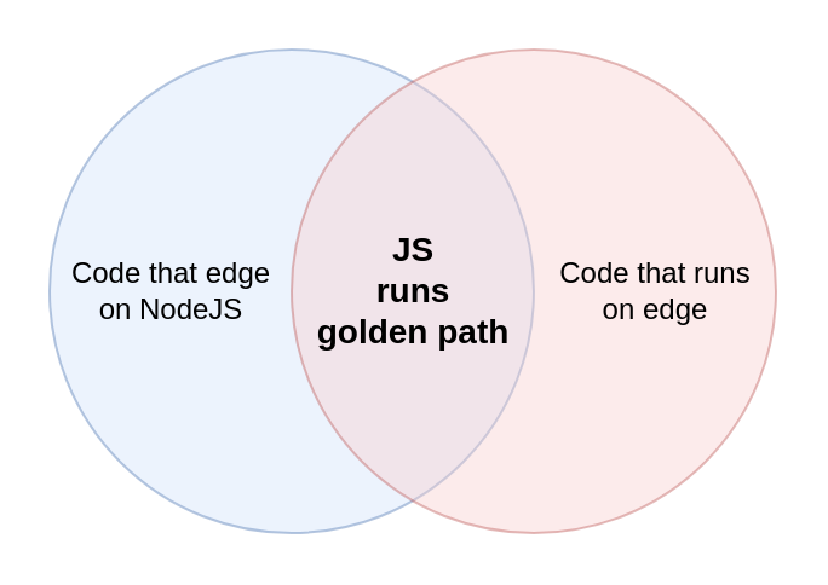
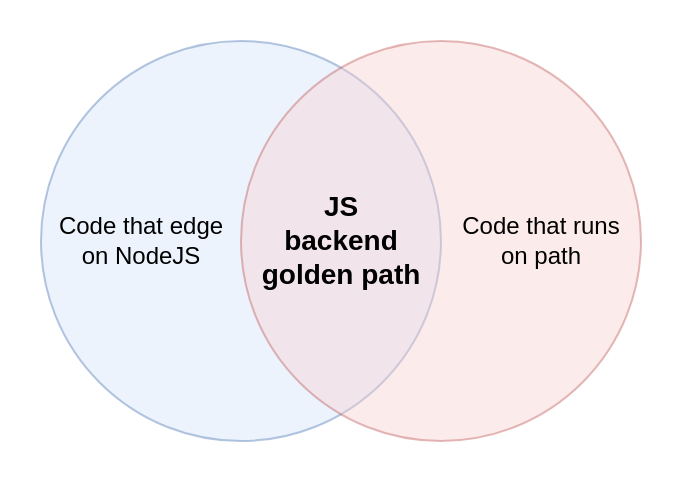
  <mxCell id="0" />
  <mxCell id="1" parent="0" />
  <mxCell id="2" value="" style="ellipse;whiteSpace=wrap;html=1;fillColor=#dae8fc;labelBackgroundColor=#FF5E5E;fillStyle=auto;strokeColor=#6c8ebf;opacity=50;" parent="1" vertex="1"><mxGeometry x="20" y="20" width="200" height="200" as="geometry" /></mxCell>
  <mxCell id="3" value="" style="ellipse;whiteSpace=wrap;html=1;fillStyle=auto;fillColor=#f8cecc;opacity=40;strokeColor=#b85450;" parent="1" vertex="1"><mxGeometry x="120" y="20" width="200" height="200" as="geometry" /></mxCell>
  <mxCell id="4" value="Code that edge&lt;br&gt;on NodeJS" style="text;html=1;align=center;verticalAlign=middle;resizable=0;points=[];autosize=1;strokeColor=none;fillColor=none;" parent="1" vertex="1"><mxGeometry x="20" y="100" width="100" height="40" as="geometry" /></mxCell>
- <mxCell id="5" value="Code that runs&lt;br&gt;on edge" style="text;html=1;align=center;verticalAlign=middle;resizable=0;points=[];autosize=1;strokeColor=none;fillColor=none;" parent="1" vertex="1"><mxGeometry x="220" y="100" width="100" height="40" as="geometry" /></mxCell>
- <mxCell id="6" value="JS&lt;br style=&quot;font-size: 14px&quot;&gt;runs&lt;br style=&quot;font-size: 14px&quot;&gt;golden path" style="text;html=1;align=center;verticalAlign=middle;resizable=0;points=[];autosize=1;strokeColor=none;fillColor=none;rounded=0;fontStyle=1;fontSize=14;" parent="1" vertex="1"><mxGeometry x="125" y="90" width="90" height="60" as="geometry" /></mxCell>
+ <mxCell id="5" value="Code that runs&lt;br&gt;on path" style="text;html=1;align=center;verticalAlign=middle;resizable=0;points=[];autosize=1;strokeColor=none;fillColor=none;" parent="1" vertex="1"><mxGeometry x="220" y="100" width="100" height="40" as="geometry" /></mxCell>
+ <mxCell id="6" value="JS&lt;br style=&quot;font-size: 14px&quot;&gt;backend&lt;br style=&quot;font-size: 14px&quot;&gt;golden path" style="text;html=1;align=center;verticalAlign=middle;resizable=0;points=[];autosize=1;strokeColor=none;fillColor=none;rounded=0;fontStyle=1;fontSize=14;" parent="1" vertex="1"><mxGeometry x="125" y="90" width="90" height="60" as="geometry" /></mxCell>
